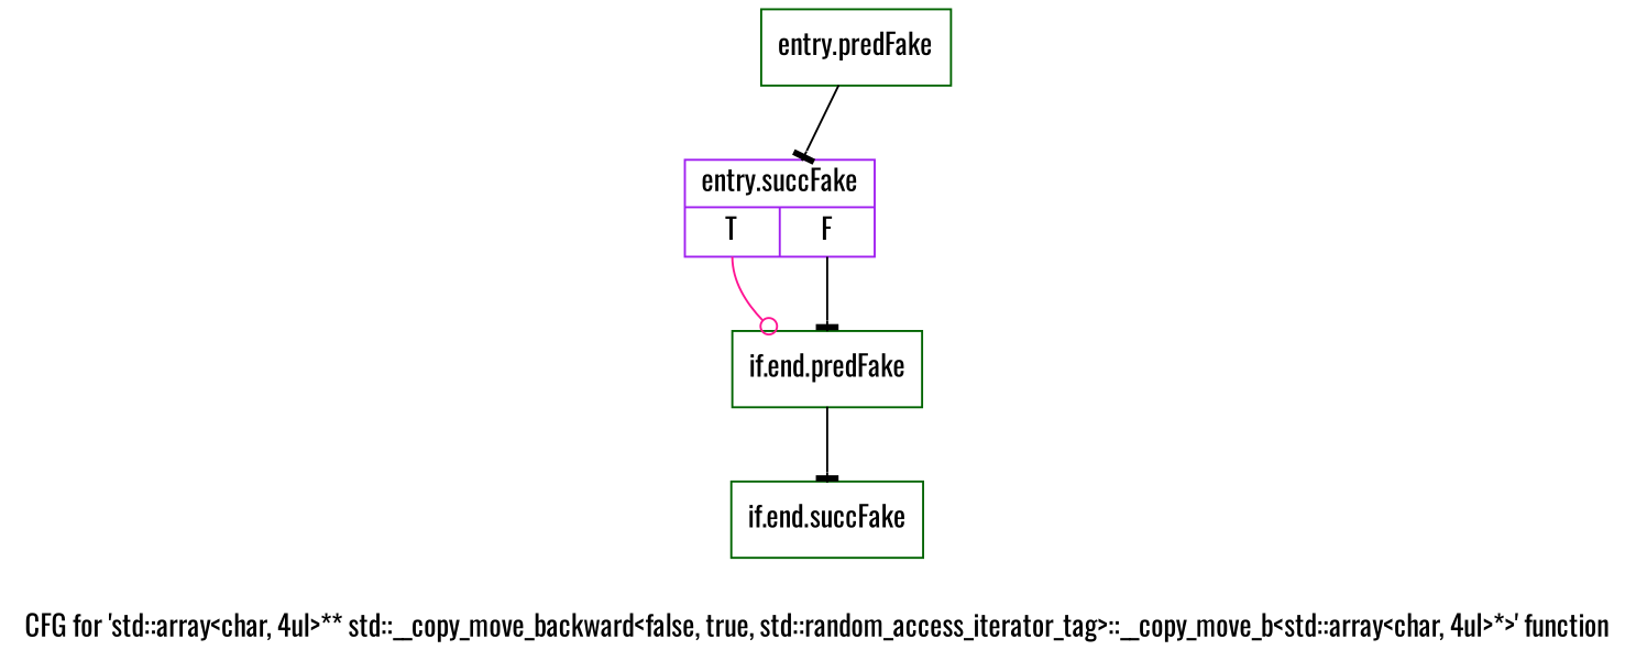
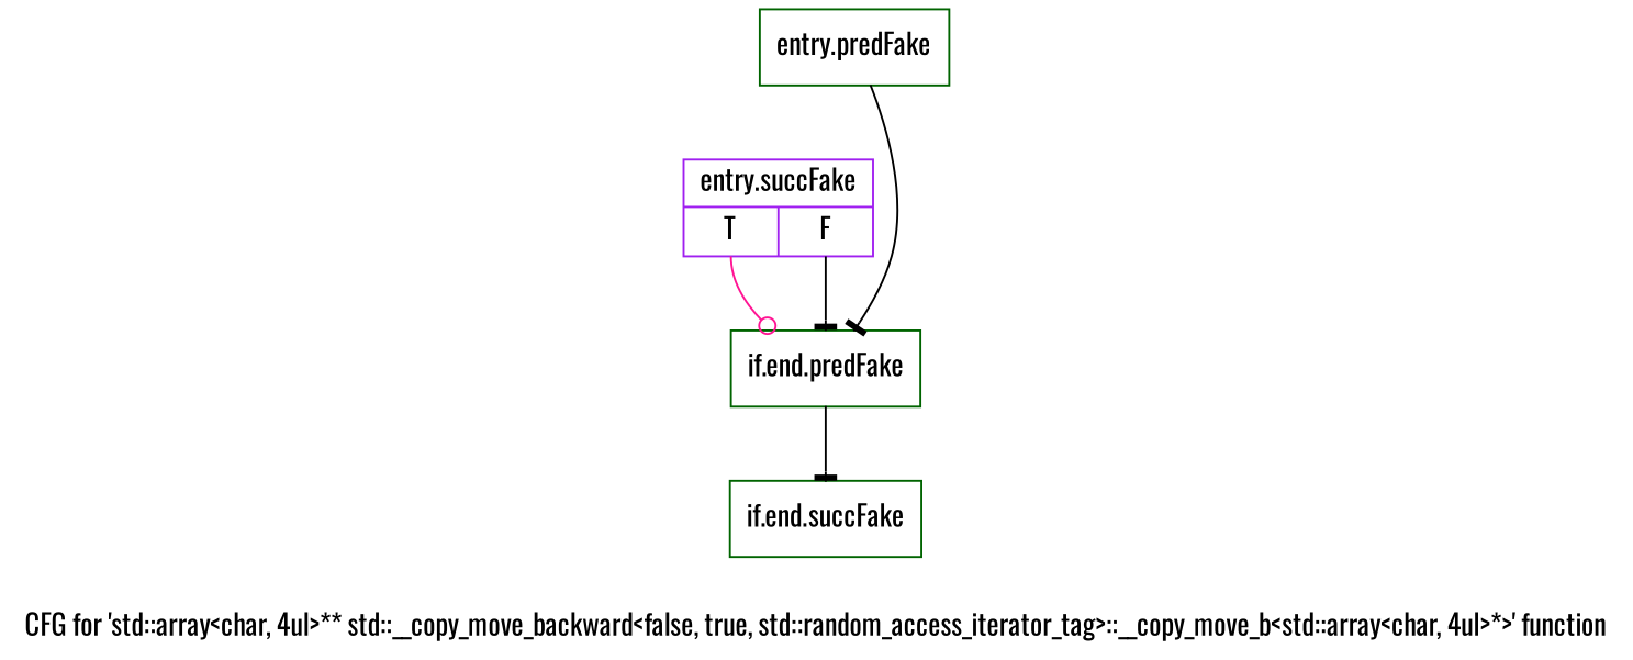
  digraph {
    fontname=Oswald
    label="CFG for 'std::array\<char, 4ul\>** std::__copy_move_backward\<false, true, std::random_access_iterator_tag\>::__copy_move_b\<std::array\<char, 4ul\>*\>' function"
    node [color=darkgreen fontname=Oswald shape=record filename="/tools/Xilinx/Vitis_HLS/2022.1/tps/lnx64/gcc-8.3.0/lib/gcc/x86_64-pc-linux-gnu/8.3.0/../../../../include/c++/8.3.0/bits/stl_algobase.h" linenumber=571]
    edge [arrowhead=tee color=black execusionnum=0 filename="/tools/Xilinx/Vitis_HLS/2022.1/tps/lnx64/gcc-8.3.0/lib/gcc/x86_64-pc-linux-gnu/8.3.0/../../../../include/c++/8.3.0/bits/stl_algobase.h" fontname=Oswald]
    n1 [label="{entry.predFake}" filename="" linenumber=""]
    n2 [color=purple label="{entry.succFake|{<s0>T|<s1>F}}" linenumber=569]
    n3 [label="{if.end.predFake}"]
    n4 [label="{if.end.succFake}"]
-   n1 -> n2
+   n1 -> n3
    n2 -> n3 [arrowhead=odot color=deeppink tailport=s0]
    n2 -> n3 [tailport=s1 execusionnum="" filename=""]
    n3 -> n4
  }
